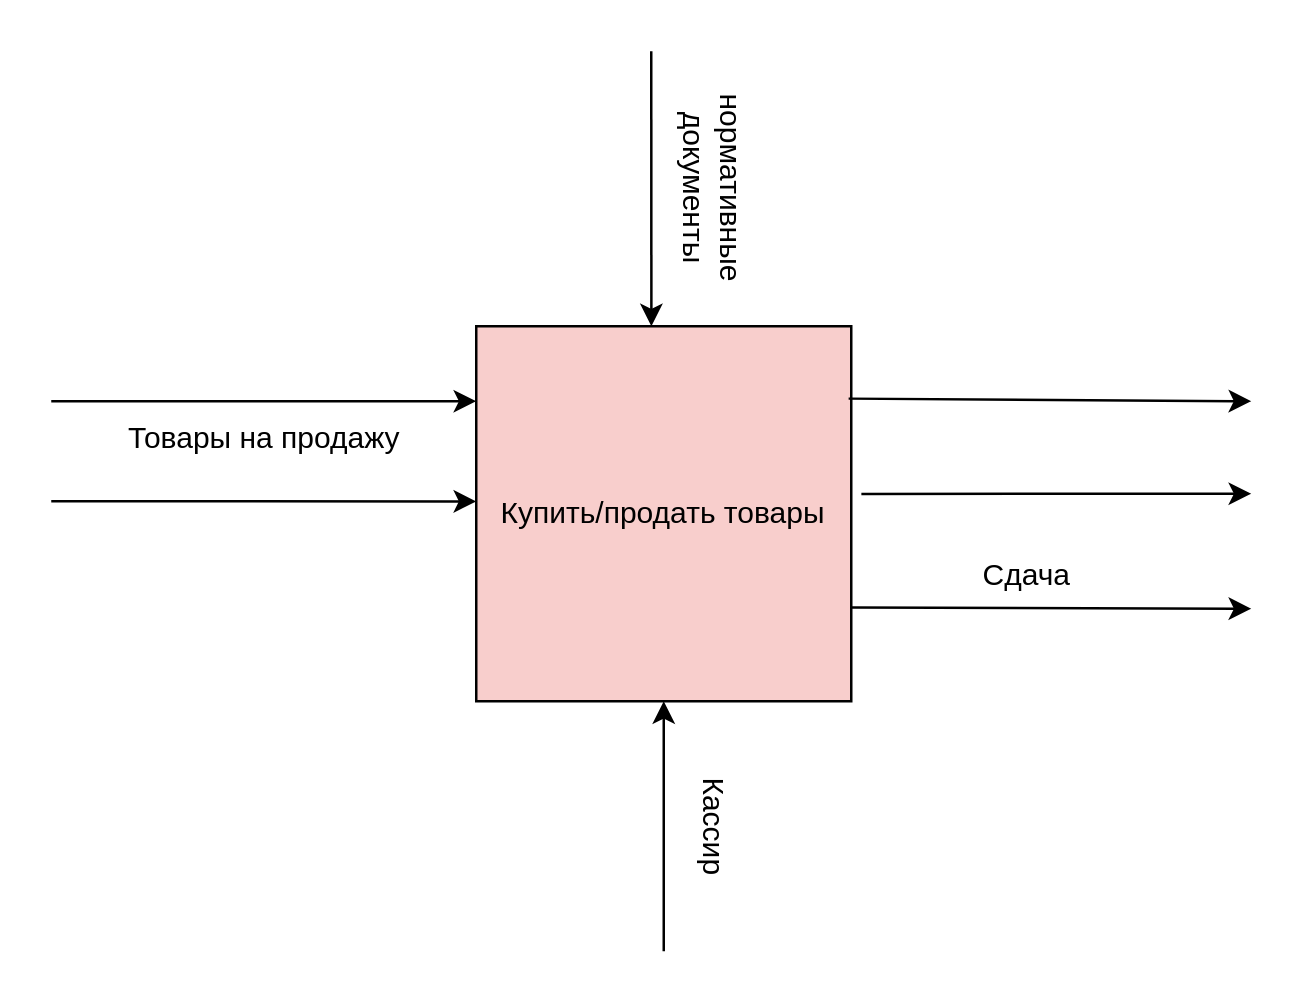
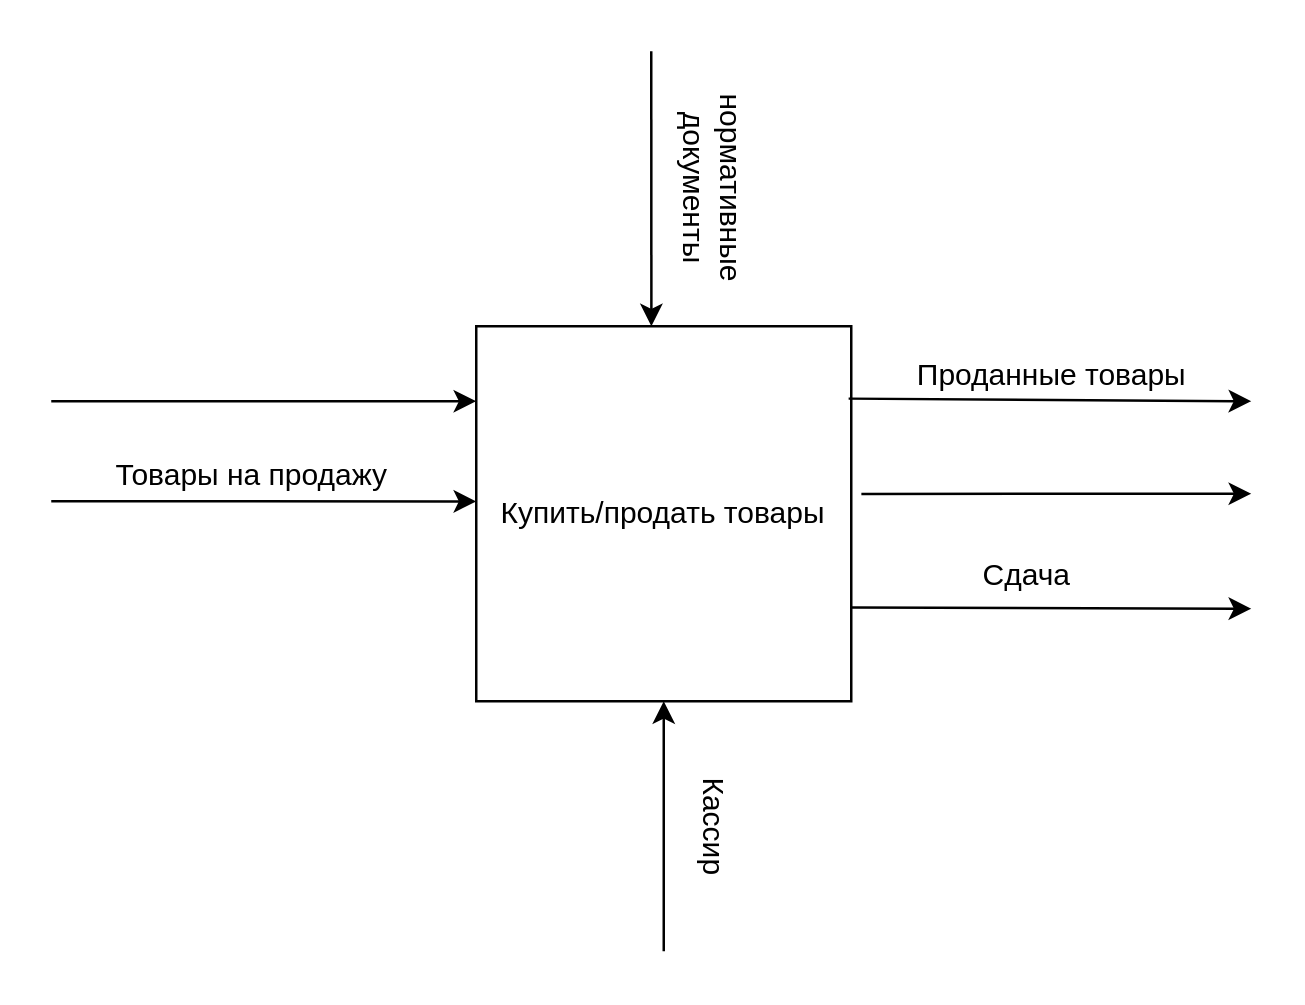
  <mxCell id="0" />
  <mxCell id="1" parent="0" />
- <mxCell id="2" value="Купить/продать товары" style="whiteSpace=wrap;html=1;aspect=fixed;fillColor=#f8cecc;" vertex="1" parent="1"><mxGeometry x="190" y="130" width="150" height="150" as="geometry" /></mxCell>
+ <mxCell id="2" value="Купить/продать товары" style="whiteSpace=wrap;html=1;aspect=fixed;" vertex="1" parent="1"><mxGeometry x="190" y="130" width="150" height="150" as="geometry" /></mxCell>
  <mxCell id="3" value="" style="endArrow=classic;html=1;rounded=0;entryX=0.467;entryY=0;entryDx=0;entryDy=0;entryPerimeter=0;" edge="1" parent="1" target="2"><mxGeometry width="50" height="50" relative="1" as="geometry"><mxPoint x="260" y="20" as="sourcePoint" /><mxPoint x="290" y="80" as="targetPoint" /></mxGeometry></mxCell>
  <mxCell id="4" value="нормативные документы" style="text;html=1;strokeColor=none;fillColor=none;align=center;verticalAlign=middle;whiteSpace=wrap;rounded=0;rotation=90;" vertex="1" parent="1"><mxGeometry x="240" y="60" width="90" height="30" as="geometry" /></mxCell>
  <mxCell id="5" value="" style="endArrow=classic;html=1;rounded=0;" edge="1" parent="1"><mxGeometry width="50" height="50" relative="1" as="geometry"><mxPoint x="20" y="160" as="sourcePoint" /><mxPoint x="190" y="160" as="targetPoint" /></mxGeometry></mxCell>
  <mxCell id="6" value="" style="endArrow=classic;html=1;rounded=0;entryX=0;entryY=0.467;entryDx=0;entryDy=0;entryPerimeter=0;" edge="1" parent="1" target="2"><mxGeometry width="50" height="50" relative="1" as="geometry"><mxPoint x="20" y="200" as="sourcePoint" /><mxPoint x="190" y="190" as="targetPoint" /></mxGeometry></mxCell>
- <mxCell id="7" value="Товары на продажу" style="text;html=1;align=center;verticalAlign=middle;resizable=0;points=[];autosize=1;strokeColor=none;fillColor=none;" vertex="1" parent="1"><mxGeometry x="45" y="165" width="120" height="20" as="geometry" /></mxCell>
+ <mxCell id="7" value="Товары на продажу" style="text;html=1;align=center;verticalAlign=middle;resizable=0;points=[];autosize=1;strokeColor=none;fillColor=none;" vertex="1" parent="1"><mxGeometry x="40" y="180" width="120" height="20" as="geometry" /></mxCell>
  <mxCell id="8" value="" style="endArrow=classic;html=1;rounded=0;exitX=0.993;exitY=0.193;exitDx=0;exitDy=0;exitPerimeter=0;" edge="1" parent="1" source="2"><mxGeometry width="50" height="50" relative="1" as="geometry"><mxPoint x="340" y="180" as="sourcePoint" /><mxPoint x="500" y="160" as="targetPoint" /></mxGeometry></mxCell>
+ <mxCell id="9" value="Проданные товары" style="text;html=1;align=center;verticalAlign=middle;resizable=0;points=[];autosize=1;strokeColor=none;fillColor=none;" vertex="1" parent="1"><mxGeometry x="360" y="140" width="120" height="20" as="geometry" /></mxCell>
  <mxCell id="10" value="" style="endArrow=classic;html=1;rounded=0;exitX=1.027;exitY=0.447;exitDx=0;exitDy=0;exitPerimeter=0;" edge="1" parent="1" source="2"><mxGeometry width="50" height="50" relative="1" as="geometry"><mxPoint x="340" y="230" as="sourcePoint" /><mxPoint x="500" y="197" as="targetPoint" /></mxGeometry></mxCell>
  <mxCell id="11" value="" style="endArrow=classic;html=1;rounded=0;exitX=1;exitY=0.75;exitDx=0;exitDy=0;" edge="1" parent="1" source="2"><mxGeometry width="50" height="50" relative="1" as="geometry"><mxPoint x="340" y="270" as="sourcePoint" /><mxPoint x="500" y="243" as="targetPoint" /></mxGeometry></mxCell>
  <mxCell id="12" value="Сдача" style="text;html=1;align=center;verticalAlign=middle;resizable=0;points=[];autosize=1;strokeColor=none;fillColor=none;" vertex="1" parent="1"><mxGeometry x="385" y="220" width="50" height="20" as="geometry" /></mxCell>
  <mxCell id="13" value="" style="endArrow=classic;html=1;rounded=0;entryX=0.5;entryY=1;entryDx=0;entryDy=0;" edge="1" parent="1" target="2"><mxGeometry width="50" height="50" relative="1" as="geometry"><mxPoint x="265" y="380" as="sourcePoint" /><mxPoint x="290" y="280" as="targetPoint" /></mxGeometry></mxCell>
  <mxCell id="14" value="Кассир" style="text;html=1;align=center;verticalAlign=middle;resizable=0;points=[];autosize=1;strokeColor=none;fillColor=none;rotation=90;" vertex="1" parent="1"><mxGeometry x="260" y="320" width="50" height="20" as="geometry" /></mxCell>
